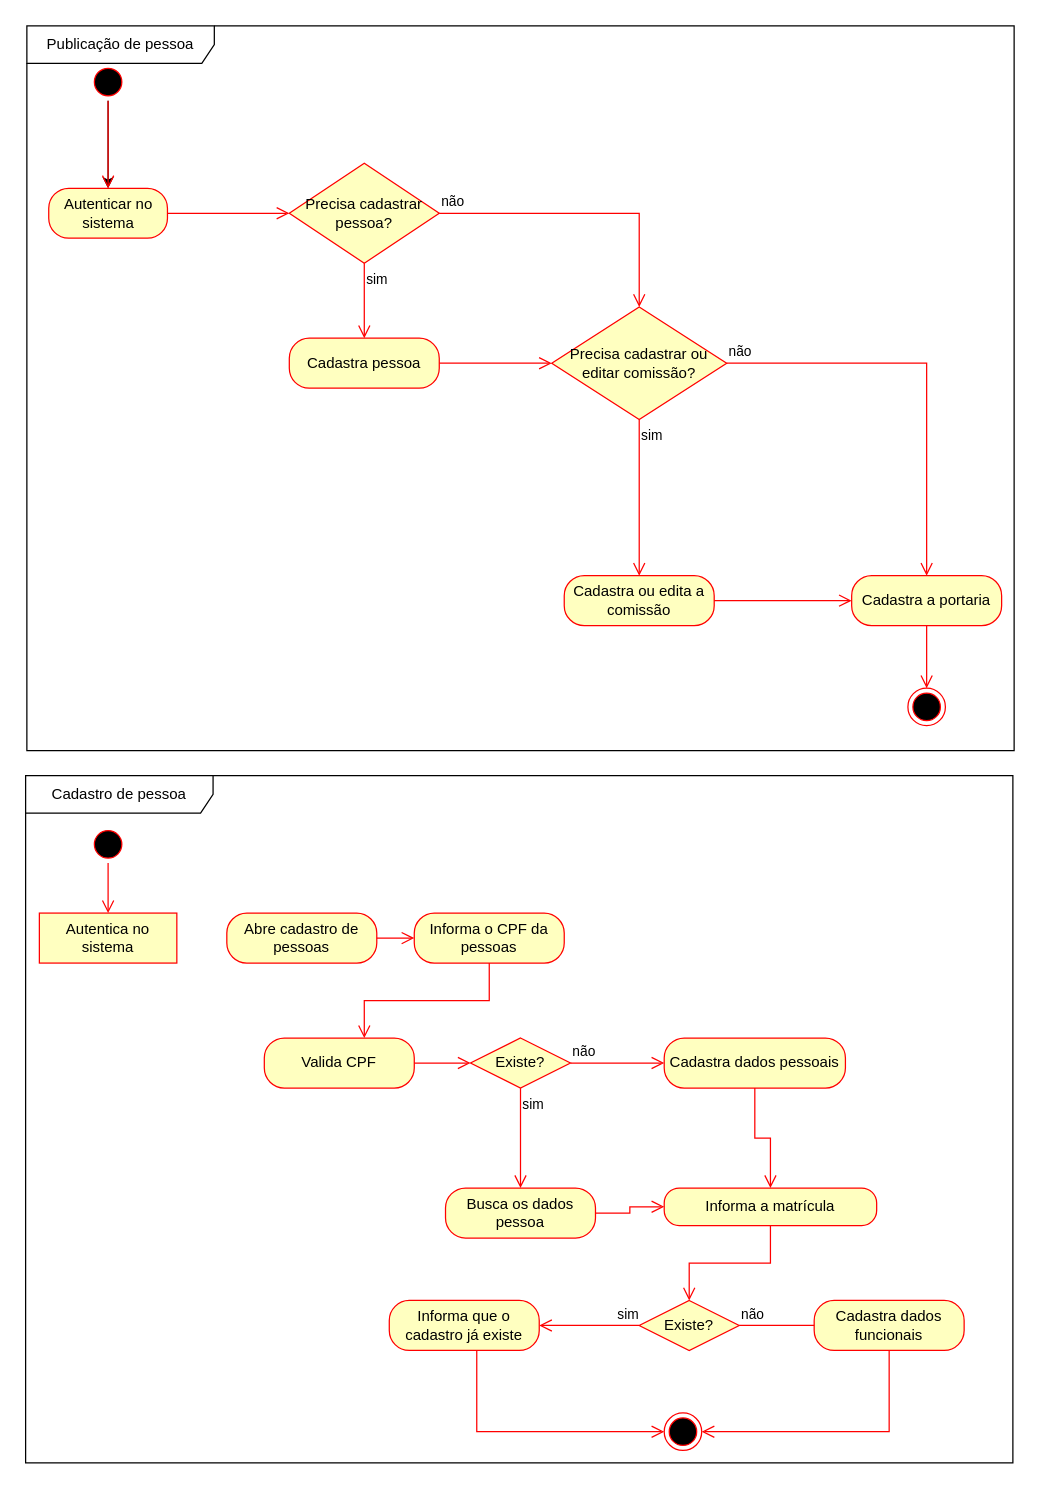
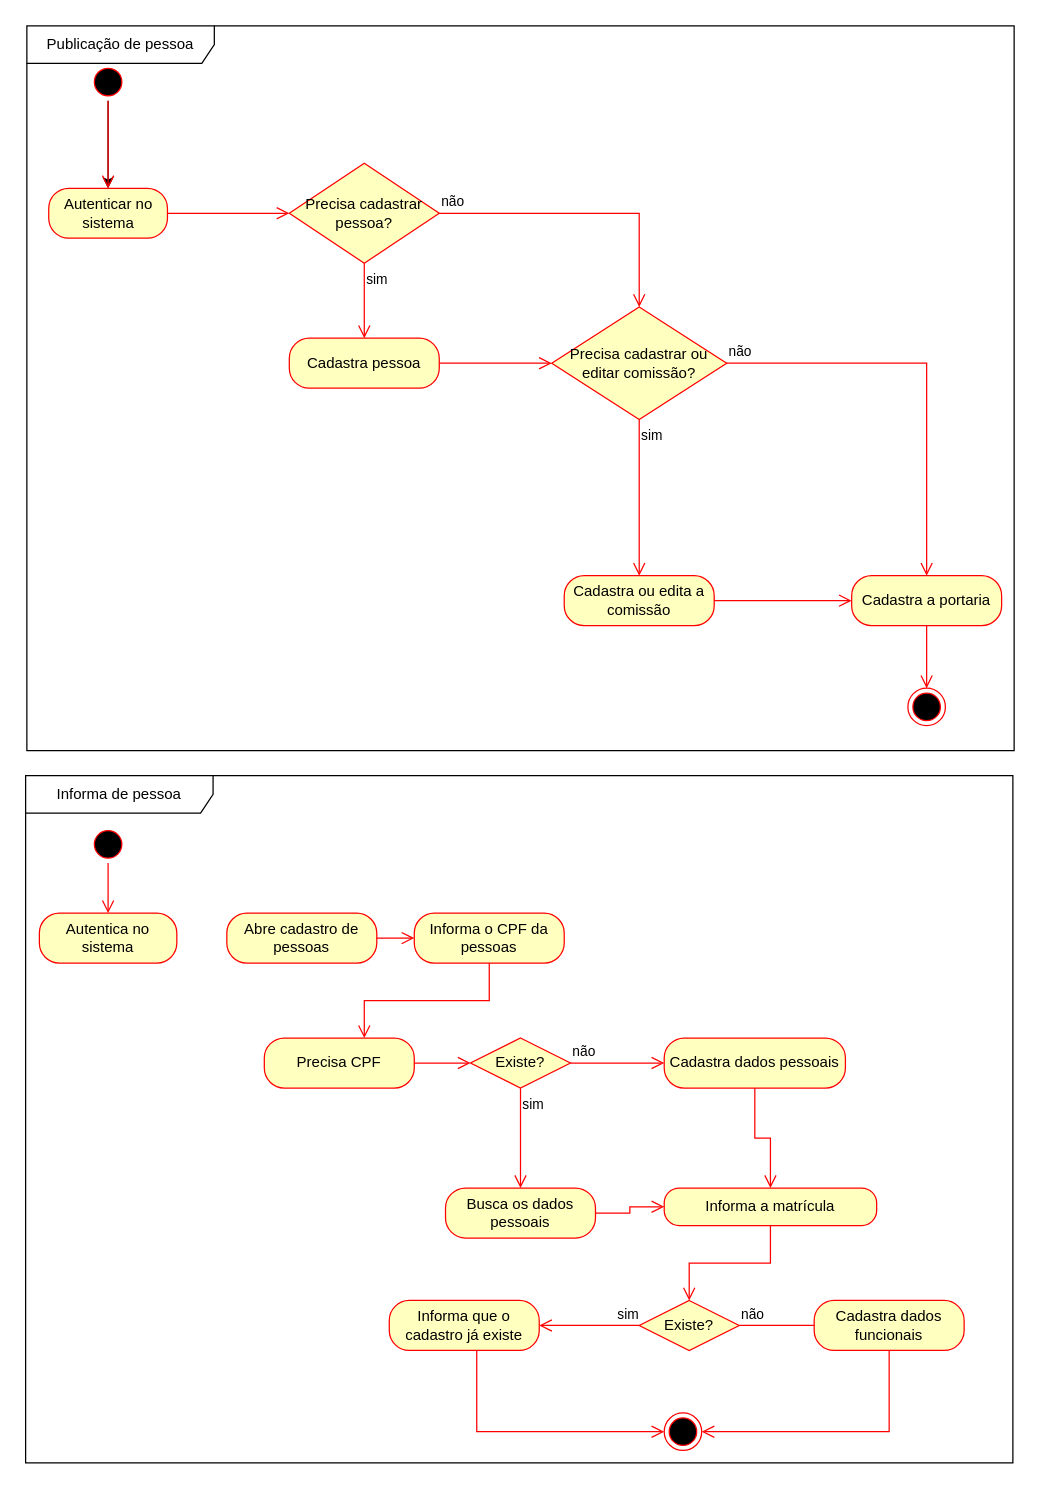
  <mxCell id="0" />
  <mxCell id="1" parent="0" />
  <mxCell id="2" value="" style="edgeStyle=orthogonalEdgeStyle;rounded=0;orthogonalLoop=1;jettySize=auto;html=1;" edge="1" parent="1" source="3" target="8"><mxGeometry relative="1" as="geometry" /></mxCell>
  <mxCell id="3" value="" style="ellipse;html=1;shape=startState;fillColor=#000000;strokeColor=#ff0000;" vertex="1" parent="1"><mxGeometry x="71" y="50" width="30" height="30" as="geometry" /></mxCell>
  <mxCell id="4" value="" style="edgeStyle=orthogonalEdgeStyle;html=1;verticalAlign=bottom;endArrow=open;endSize=8;strokeColor=#ff0000;rounded=0;" edge="1" parent="1" source="3" target="8"><mxGeometry relative="1" as="geometry"><mxPoint x="86" y="140" as="targetPoint" /></mxGeometry></mxCell>
  <mxCell id="5" value="Precisa cadastrar pessoa?" style="rhombus;whiteSpace=wrap;html=1;fontColor=#000000;fillColor=#ffffc0;strokeColor=#ff0000;" vertex="1" parent="1"><mxGeometry x="231" y="130" width="120" height="80" as="geometry" /></mxCell>
  <mxCell id="6" value="não" style="edgeStyle=orthogonalEdgeStyle;html=1;align=left;verticalAlign=bottom;endArrow=open;endSize=8;strokeColor=#ff0000;rounded=0;" edge="1" parent="1" source="5" target="10"><mxGeometry x="-1" relative="1" as="geometry"><mxPoint x="251" y="270" as="targetPoint" /></mxGeometry></mxCell>
  <mxCell id="7" value="sim" style="edgeStyle=orthogonalEdgeStyle;html=1;align=left;verticalAlign=top;endArrow=open;endSize=8;strokeColor=#ff0000;rounded=0;" edge="1" parent="1" source="5" target="13"><mxGeometry x="-1" relative="1" as="geometry"><mxPoint x="86" y="440" as="targetPoint" /></mxGeometry></mxCell>
  <mxCell id="8" value="Autenticar no sistema" style="rounded=1;whiteSpace=wrap;html=1;arcSize=40;fontColor=#000000;fillColor=#ffffc0;strokeColor=#ff0000;" vertex="1" parent="1"><mxGeometry x="38.5" y="150" width="95" height="40" as="geometry" /></mxCell>
  <mxCell id="9" value="" style="edgeStyle=orthogonalEdgeStyle;html=1;verticalAlign=bottom;endArrow=open;endSize=8;strokeColor=#ff0000;rounded=0;" edge="1" parent="1" source="8" target="5"><mxGeometry relative="1" as="geometry"><mxPoint x="281" y="430" as="targetPoint" /><mxPoint x="231" y="210" as="sourcePoint" /></mxGeometry></mxCell>
  <mxCell id="10" value="Precisa cadastrar ou editar comissão?" style="rhombus;whiteSpace=wrap;html=1;fontColor=#000000;fillColor=#ffffc0;strokeColor=#ff0000;" vertex="1" parent="1"><mxGeometry x="441" y="245" width="140" height="90" as="geometry" /></mxCell>
  <mxCell id="11" value="&lt;div&gt;não&lt;/div&gt;" style="edgeStyle=orthogonalEdgeStyle;html=1;align=left;verticalAlign=bottom;endArrow=open;endSize=8;strokeColor=#ff0000;rounded=0;" edge="1" parent="1" source="10" target="17"><mxGeometry x="-1" relative="1" as="geometry"><mxPoint x="440.99" y="480" as="targetPoint" /></mxGeometry></mxCell>
  <mxCell id="12" value="sim" style="edgeStyle=orthogonalEdgeStyle;html=1;align=left;verticalAlign=top;endArrow=open;endSize=8;strokeColor=#ff0000;rounded=0;" edge="1" parent="1" source="10" target="15"><mxGeometry x="-1" relative="1" as="geometry"><mxPoint x="361" y="530" as="targetPoint" /></mxGeometry></mxCell>
  <mxCell id="13" value="Cadastra pessoa" style="rounded=1;whiteSpace=wrap;html=1;arcSize=40;fontColor=#000000;fillColor=#ffffc0;strokeColor=#ff0000;" vertex="1" parent="1"><mxGeometry x="231" y="270" width="120" height="40" as="geometry" /></mxCell>
  <mxCell id="14" value="" style="edgeStyle=orthogonalEdgeStyle;html=1;verticalAlign=bottom;endArrow=open;endSize=8;strokeColor=#ff0000;rounded=0;" edge="1" parent="1" source="13" target="10"><mxGeometry relative="1" as="geometry"><mxPoint x="73.5" y="590" as="targetPoint" /></mxGeometry></mxCell>
  <mxCell id="15" value="Cadastra ou edita a comissão" style="rounded=1;whiteSpace=wrap;html=1;arcSize=40;fontColor=#000000;fillColor=#ffffc0;strokeColor=#ff0000;" vertex="1" parent="1"><mxGeometry x="451" y="460" width="120" height="40" as="geometry" /></mxCell>
  <mxCell id="16" value="" style="edgeStyle=orthogonalEdgeStyle;html=1;verticalAlign=bottom;endArrow=open;endSize=8;strokeColor=#ff0000;rounded=0;" edge="1" parent="1" source="15" target="17"><mxGeometry relative="1" as="geometry"><mxPoint x="441" y="630" as="targetPoint" /></mxGeometry></mxCell>
  <mxCell id="17" value="Cadastra a portaria" style="rounded=1;whiteSpace=wrap;html=1;arcSize=40;fontColor=#000000;fillColor=#ffffc0;strokeColor=#ff0000;" vertex="1" parent="1"><mxGeometry x="681" y="460" width="120" height="40" as="geometry" /></mxCell>
  <mxCell id="18" value="" style="edgeStyle=orthogonalEdgeStyle;html=1;verticalAlign=bottom;endArrow=open;endSize=8;strokeColor=#ff0000;rounded=0;" edge="1" parent="1" source="17" target="19"><mxGeometry relative="1" as="geometry"><mxPoint x="641" y="450" as="targetPoint" /></mxGeometry></mxCell>
  <mxCell id="19" value="" style="ellipse;html=1;shape=endState;fillColor=#000000;strokeColor=#ff0000;" vertex="1" parent="1"><mxGeometry x="726" y="550" width="30" height="30" as="geometry" /></mxCell>
  <mxCell id="20" value="Publicação de pessoa" style="shape=umlFrame;whiteSpace=wrap;html=1;pointerEvents=0;width=150;height=30;" vertex="1" parent="1"><mxGeometry x="21" y="20" width="790" height="580" as="geometry" /></mxCell>
- <mxCell id="21" value="Cadastro de pessoa" style="shape=umlFrame;whiteSpace=wrap;html=1;pointerEvents=0;width=150;height=30;" vertex="1" parent="1"><mxGeometry x="20" y="620" width="790" height="550" as="geometry" /></mxCell>
+ <mxCell id="21" value="Informa de pessoa" style="shape=umlFrame;whiteSpace=wrap;html=1;pointerEvents=0;width=150;height=30;" vertex="1" parent="1"><mxGeometry x="20" y="620" width="790" height="550" as="geometry" /></mxCell>
  <mxCell id="22" value="" style="ellipse;html=1;shape=startState;fillColor=#000000;strokeColor=#ff0000;" vertex="1" parent="1"><mxGeometry x="71" y="660" width="30" height="30" as="geometry" /></mxCell>
  <mxCell id="23" value="" style="edgeStyle=orthogonalEdgeStyle;html=1;verticalAlign=bottom;endArrow=open;endSize=8;strokeColor=#ff0000;rounded=0;" edge="1" parent="1" source="22" target="24"><mxGeometry relative="1" as="geometry"><mxPoint x="86" y="750" as="targetPoint" /></mxGeometry></mxCell>
- <mxCell id="24" value="Autentica no sistema" style="whiteSpace=wrap;html=1;arcSize=40;fontColor=#000000;fillColor=#ffffc0;strokeColor=#ff0000;rounded=0;" vertex="1" parent="1"><mxGeometry x="31" y="730" width="110" height="40" as="geometry" /></mxCell>
+ <mxCell id="24" value="Autentica no sistema" style="rounded=1;whiteSpace=wrap;html=1;arcSize=40;fontColor=#000000;fillColor=#ffffc0;strokeColor=#ff0000;" vertex="1" parent="1"><mxGeometry x="31" y="730" width="110" height="40" as="geometry" /></mxCell>
  <mxCell id="25" value="Abre cadastro de pessoas" style="rounded=1;whiteSpace=wrap;html=1;arcSize=40;fontColor=#000000;fillColor=#ffffc0;strokeColor=#ff0000;" vertex="1" parent="1"><mxGeometry x="181" y="730" width="120" height="40" as="geometry" /></mxCell>
  <mxCell id="26" value="" style="edgeStyle=orthogonalEdgeStyle;html=1;verticalAlign=bottom;endArrow=open;endSize=8;strokeColor=#ff0000;rounded=0;" edge="1" parent="1" source="25" target="27"><mxGeometry relative="1" as="geometry"><mxPoint x="261" y="880" as="targetPoint" /></mxGeometry></mxCell>
  <mxCell id="27" value="Informa o CPF da pessoas" style="rounded=1;whiteSpace=wrap;html=1;arcSize=40;fontColor=#000000;fillColor=#ffffc0;strokeColor=#ff0000;" vertex="1" parent="1"><mxGeometry x="331" y="730" width="120" height="40" as="geometry" /></mxCell>
  <mxCell id="28" value="Existe?" style="rhombus;whiteSpace=wrap;html=1;fontColor=#000000;fillColor=#ffffc0;strokeColor=#ff0000;" vertex="1" parent="1"><mxGeometry x="376" y="830" width="80" height="40" as="geometry" /></mxCell>
  <mxCell id="29" value="não" style="edgeStyle=orthogonalEdgeStyle;html=1;align=left;verticalAlign=bottom;endArrow=open;endSize=8;strokeColor=#ff0000;rounded=0;" edge="1" parent="1" source="28" target="30"><mxGeometry x="-1" relative="1" as="geometry"><mxPoint x="581" y="890" as="targetPoint" /></mxGeometry></mxCell>
  <mxCell id="30" value="Cadastra dados pessoais" style="rounded=1;whiteSpace=wrap;html=1;arcSize=40;fontColor=#000000;fillColor=#ffffc0;strokeColor=#ff0000;" vertex="1" parent="1"><mxGeometry x="531" y="830" width="145" height="40" as="geometry" /></mxCell>
  <mxCell id="31" value="" style="edgeStyle=orthogonalEdgeStyle;html=1;verticalAlign=bottom;endArrow=open;endSize=8;strokeColor=#ff0000;rounded=0;" edge="1" parent="1" source="30" target="33"><mxGeometry relative="1" as="geometry"><mxPoint x="591" y="970" as="targetPoint" /></mxGeometry></mxCell>
  <mxCell id="32" value="" style="edgeStyle=orthogonalEdgeStyle;html=1;verticalAlign=bottom;endArrow=open;endSize=8;strokeColor=#ff0000;rounded=0;" edge="1" parent="1" source="27" target="34"><mxGeometry relative="1" as="geometry"><mxPoint x="391" y="760" as="targetPoint" /><mxPoint x="321" y="760" as="sourcePoint" /><Array as="points"><mxPoint x="391" y="800" /><mxPoint x="291" y="800" /></Array></mxGeometry></mxCell>
  <mxCell id="33" value="Informa a matrícula" style="rounded=1;whiteSpace=wrap;html=1;arcSize=40;fontColor=#000000;fillColor=#ffffc0;strokeColor=#ff0000;" vertex="1" parent="1"><mxGeometry x="531" y="950" width="170" height="30" as="geometry" /></mxCell>
- <mxCell id="34" value="Valida CPF" style="rounded=1;whiteSpace=wrap;html=1;arcSize=40;fontColor=#000000;fillColor=#ffffc0;strokeColor=#ff0000;" vertex="1" parent="1"><mxGeometry x="211" y="830" width="120" height="40" as="geometry" /></mxCell>
+ <mxCell id="34" value="Precisa CPF" style="rounded=1;whiteSpace=wrap;html=1;arcSize=40;fontColor=#000000;fillColor=#ffffc0;strokeColor=#ff0000;" vertex="1" parent="1"><mxGeometry x="211" y="830" width="120" height="40" as="geometry" /></mxCell>
  <mxCell id="35" value="" style="edgeStyle=orthogonalEdgeStyle;html=1;verticalAlign=bottom;endArrow=open;endSize=8;strokeColor=#ff0000;rounded=0;" edge="1" parent="1" source="34" target="28"><mxGeometry relative="1" as="geometry"><mxPoint x="521" y="830" as="targetPoint" /></mxGeometry></mxCell>
  <mxCell id="36" value="sim" style="edgeStyle=orthogonalEdgeStyle;html=1;align=left;verticalAlign=top;endArrow=open;endSize=8;strokeColor=#ff0000;rounded=0;" edge="1" parent="1" source="28" target="44"><mxGeometry x="-1" relative="1" as="geometry"><mxPoint x="421" y="864.74" as="targetPoint" /><mxPoint x="311" y="1014.74" as="sourcePoint" /><Array as="points" /></mxGeometry></mxCell>
  <mxCell id="37" value="Existe?" style="rhombus;whiteSpace=wrap;html=1;fontColor=#000000;fillColor=#ffffc0;strokeColor=#ff0000;" vertex="1" parent="1"><mxGeometry x="511" y="1040" width="80" height="40" as="geometry" /></mxCell>
  <mxCell id="38" value="não" style="edgeStyle=orthogonalEdgeStyle;html=1;align=left;verticalAlign=bottom;endArrow=open;endSize=8;strokeColor=#ff0000;rounded=0;" edge="1" parent="1" source="37"><mxGeometry x="-1" relative="1" as="geometry"><mxPoint x="671" y="1060" as="targetPoint" /></mxGeometry></mxCell>
  <mxCell id="39" value="sim" style="edgeStyle=orthogonalEdgeStyle;html=1;align=left;verticalAlign=top;endArrow=open;endSize=8;strokeColor=#ff0000;rounded=0;" edge="1" parent="1"><mxGeometry x="-0.525" y="-22" relative="1" as="geometry"><mxPoint x="431" y="1060" as="targetPoint" /><mxPoint x="511" y="1060" as="sourcePoint" /><mxPoint as="offset" /></mxGeometry></mxCell>
  <mxCell id="40" value="" style="edgeStyle=orthogonalEdgeStyle;html=1;verticalAlign=bottom;endArrow=open;endSize=8;strokeColor=#ff0000;rounded=0;" edge="1" parent="1" source="33" target="37"><mxGeometry relative="1" as="geometry"><mxPoint x="561" y="960" as="targetPoint" /><mxPoint x="561" y="880" as="sourcePoint" /></mxGeometry></mxCell>
  <mxCell id="41" value="Cadastra dados funcionais" style="rounded=1;whiteSpace=wrap;html=1;arcSize=40;fontColor=#000000;fillColor=#ffffc0;strokeColor=#ff0000;" vertex="1" parent="1"><mxGeometry x="651" y="1040" width="120" height="40" as="geometry" /></mxCell>
  <mxCell id="42" value="" style="edgeStyle=orthogonalEdgeStyle;html=1;verticalAlign=bottom;endArrow=open;endSize=8;strokeColor=#ff0000;rounded=0;entryX=1;entryY=0.5;entryDx=0;entryDy=0;" edge="1" parent="1" source="41" target="46"><mxGeometry relative="1" as="geometry"><mxPoint x="731" y="1140" as="targetPoint" /><Array as="points"><mxPoint x="711" y="1145" /></Array></mxGeometry></mxCell>
  <mxCell id="43" value="Informa que o cadastro já existe" style="rounded=1;whiteSpace=wrap;html=1;arcSize=40;fontColor=#000000;fillColor=#ffffc0;strokeColor=#ff0000;" vertex="1" parent="1"><mxGeometry x="311" y="1040" width="120" height="40" as="geometry" /></mxCell>
- <mxCell id="44" value="Busca os dados pessoa" style="rounded=1;whiteSpace=wrap;html=1;arcSize=40;fontColor=#000000;fillColor=#ffffc0;strokeColor=#ff0000;" vertex="1" parent="1"><mxGeometry x="356" y="950" width="120" height="40" as="geometry" /></mxCell>
+ <mxCell id="44" value="Busca os dados pessoais" style="rounded=1;whiteSpace=wrap;html=1;arcSize=40;fontColor=#000000;fillColor=#ffffc0;strokeColor=#ff0000;" vertex="1" parent="1"><mxGeometry x="356" y="950" width="120" height="40" as="geometry" /></mxCell>
  <mxCell id="45" value="" style="edgeStyle=orthogonalEdgeStyle;html=1;verticalAlign=bottom;endArrow=open;endSize=8;strokeColor=#ff0000;rounded=0;" edge="1" parent="1" source="44" target="33"><mxGeometry relative="1" as="geometry"><mxPoint x="231" y="1040" as="targetPoint" /></mxGeometry></mxCell>
  <mxCell id="46" value="" style="ellipse;html=1;shape=endState;fillColor=#000000;strokeColor=#ff0000;" vertex="1" parent="1"><mxGeometry x="531" y="1130" width="30" height="30" as="geometry" /></mxCell>
  <mxCell id="47" value="" style="edgeStyle=orthogonalEdgeStyle;html=1;verticalAlign=bottom;endArrow=open;endSize=8;strokeColor=#ff0000;rounded=0;" edge="1" parent="1" source="43" target="46"><mxGeometry relative="1" as="geometry"><mxPoint x="520" y="1150" as="targetPoint" /><Array as="points"><mxPoint x="381" y="1145" /></Array><mxPoint x="721" y="1090" as="sourcePoint" /></mxGeometry></mxCell>
